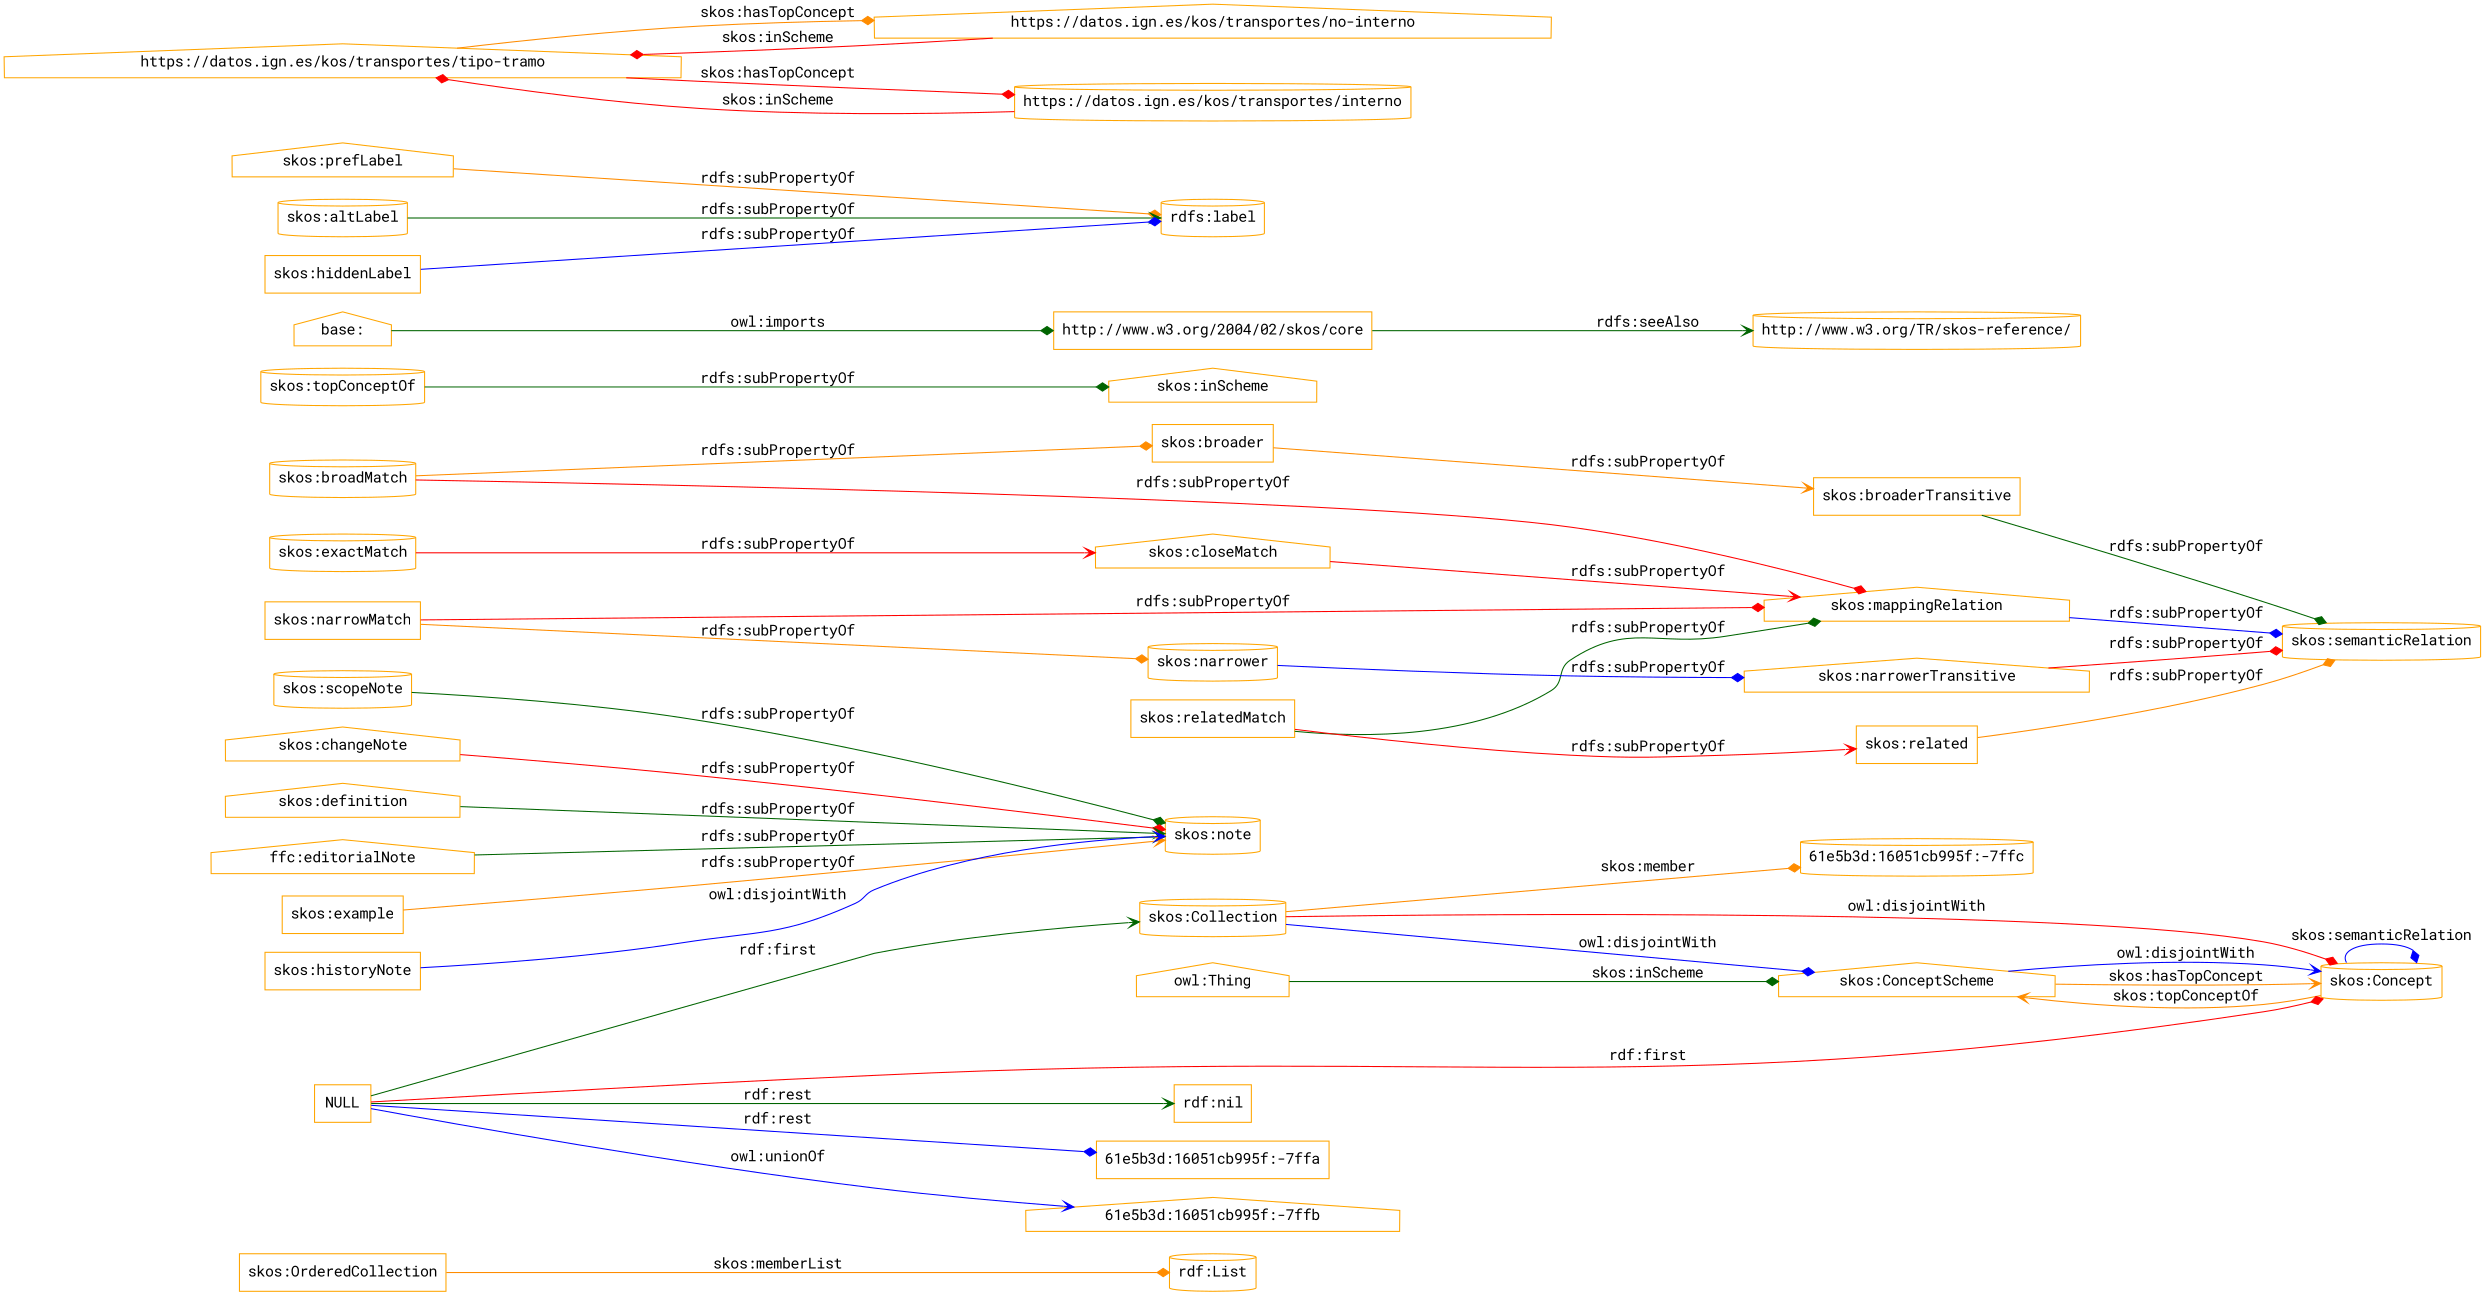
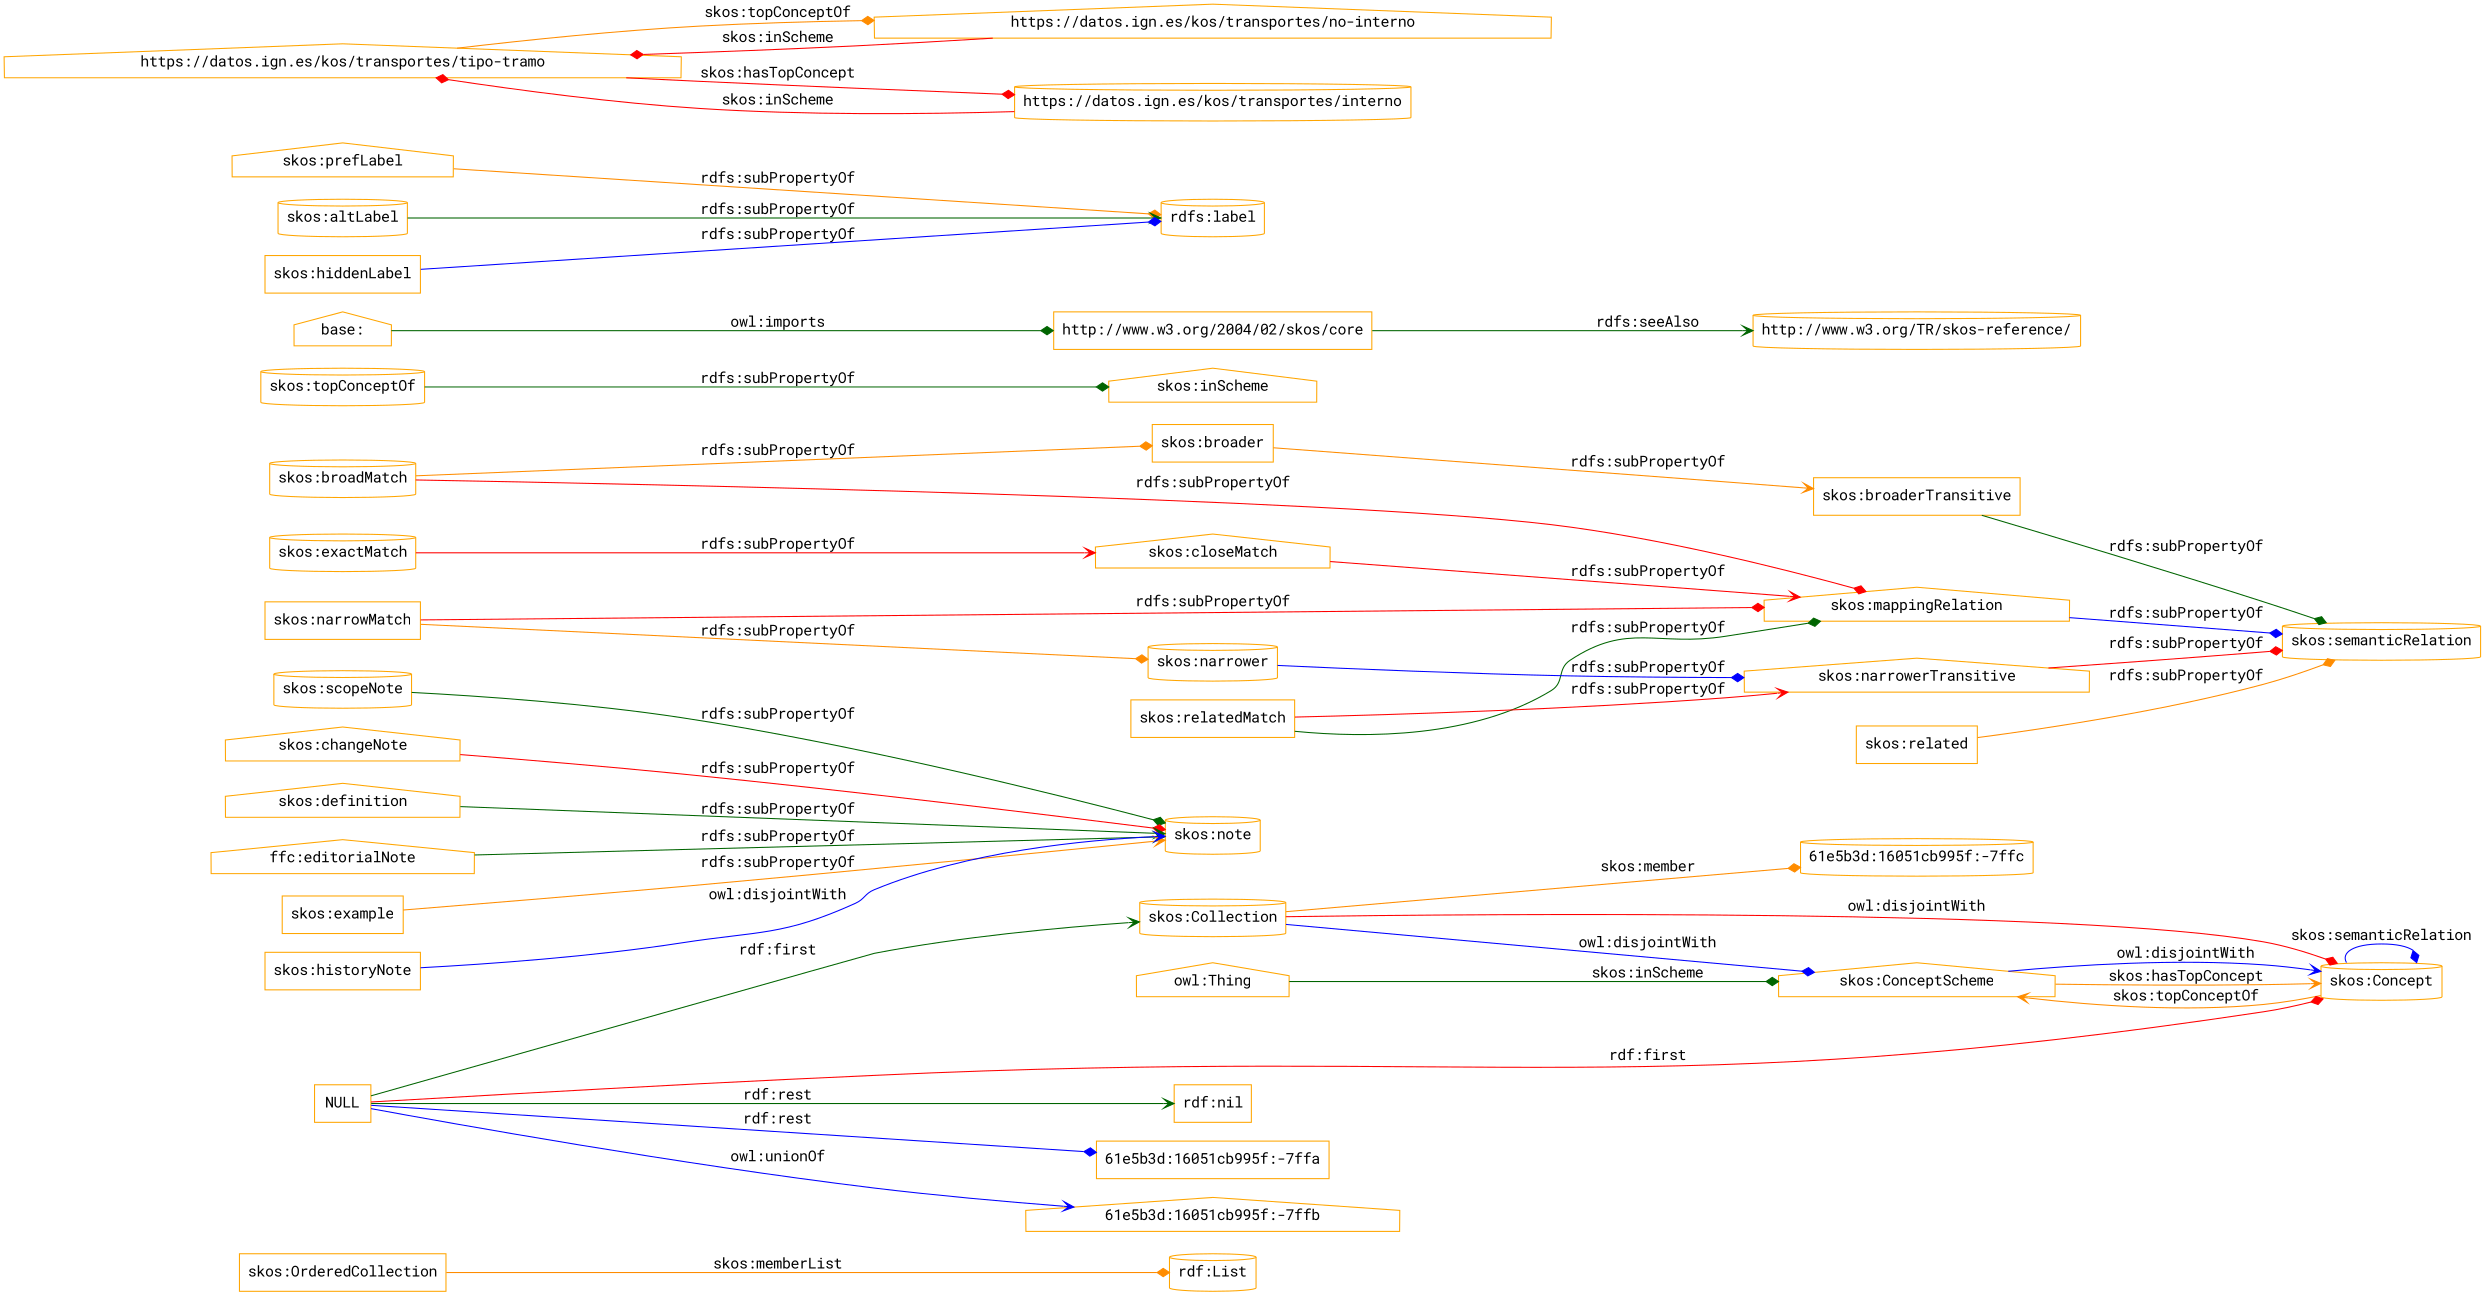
  digraph {
    fontname="Roboto Mono"
    rankdir=LR
    node [color=orange fontname="Roboto Mono" shape=cylinder]
    edge [arrowhead=diamond color=red fontname="Roboto Mono"]
    "skos:OrderedCollection" [shape=box]
    "rdf:List"
    "skos:Collection"
    "61e5b3d:16051cb995f:-7ffc"
    "skos:ConceptScheme" [shape=house]
    "skos:Concept"
    NULL [shape=box]
    "rdf:nil" [shape=box]
    "61e5b3d:16051cb995f:-7ffa" [shape=box]
    "61e5b3d:16051cb995f:-7ffb" [shape=house]
    "skos:scopeNote"
    "skos:note"
    "skos:closeMatch" [shape=house]
    "skos:mappingRelation" [shape=house]
    "skos:semanticRelation"
    "skos:relatedMatch" [shape=box]
    "skos:related" [shape=box]
    "skos:inScheme" [shape=house]
    "skos:topConceptOf"
    "skos:broadMatch"
    "skos:broader" [shape=box]
    "skos:broaderTransitive" [shape=box]
    "skos:changeNote" [shape=house]
    "skos:definition" [shape=house]
    n25 [label="ffc:editorialNote" shape=house]
    "skos:example" [shape=box]
    "skos:historyNote" [shape=box]
    "base:" [shape=house]
    "http://www.w3.org/2004/02/skos/core" [shape=box]
    "http://www.w3.org/TR/skos-reference/"
    "skos:exactMatch"
    "skos:prefLabel" [shape=house]
    "rdfs:label"
    "skos:altLabel"
    "https://datos.ign.es/kos/transportes/tipo-tramo" [shape=house]
    "https://datos.ign.es/kos/transportes/no-interno" [shape=house]
    "https://datos.ign.es/kos/transportes/interno"
    "skos:hiddenLabel" [shape=box]
    "skos:narrowMatch" [shape=box]
    "skos:narrower"
    "skos:narrowerTransitive" [shape=house]
    "owl:Thing" [shape=house]
    "skos:OrderedCollection" -> "rdf:List" [color=darkorange label="skos:memberList"]
    "skos:Collection" -> "61e5b3d:16051cb995f:-7ffc" [color=darkorange label="skos:member"]
    "skos:Collection" -> "skos:ConceptScheme" [color=blue label="owl:disjointWith"]
    "skos:Collection" -> "skos:Concept" [label="owl:disjointWith"]
    "skos:ConceptScheme" -> "skos:Concept" [arrowhead=vee color=blue label="owl:disjointWith"]
    "skos:ConceptScheme" -> "skos:Concept" [arrowhead=vee color=darkorange label="skos:hasTopConcept"]
    "skos:Concept" -> "skos:ConceptScheme" [arrowhead=vee color=darkorange label="skos:topConceptOf"]
    "skos:Concept" -> "skos:Concept" [color=blue label="skos:semanticRelation"]
    NULL -> "skos:Collection" [arrowhead=vee color=darkgreen label="rdf:first"]
    NULL -> "skos:Concept" [label="rdf:first"]
    NULL -> "rdf:nil" [arrowhead=vee color=darkgreen label="rdf:rest"]
    NULL -> "61e5b3d:16051cb995f:-7ffa" [color=blue label="rdf:rest"]
    NULL -> "61e5b3d:16051cb995f:-7ffb" [arrowhead=vee color=blue label="owl:unionOf"]
    "skos:scopeNote" -> "skos:note" [color=darkgreen label="rdfs:subPropertyOf"]
    "skos:closeMatch" -> "skos:mappingRelation" [arrowhead=vee label="rdfs:subPropertyOf"]
    "skos:mappingRelation" -> "skos:semanticRelation" [color=blue label="rdfs:subPropertyOf"]
    "skos:relatedMatch" -> "skos:mappingRelation" [color=darkgreen label="rdfs:subPropertyOf"]
-   "skos:relatedMatch" -> "skos:related" [arrowhead=vee label="rdfs:subPropertyOf"]
+   "skos:relatedMatch" -> "skos:narrowerTransitive" [arrowhead=vee label="rdfs:subPropertyOf"]
    "skos:related" -> "skos:semanticRelation" [color=darkorange label="rdfs:subPropertyOf"]
    "skos:topConceptOf" -> "skos:inScheme" [color=darkgreen label="rdfs:subPropertyOf"]
    "skos:broadMatch" -> "skos:mappingRelation" [label="rdfs:subPropertyOf"]
    "skos:broadMatch" -> "skos:broader" [color=darkorange label="rdfs:subPropertyOf"]
    "skos:broader" -> "skos:broaderTransitive" [arrowhead=vee color=darkorange label="rdfs:subPropertyOf"]
    "skos:broaderTransitive" -> "skos:semanticRelation" [color=darkgreen label="rdfs:subPropertyOf"]
    "skos:changeNote" -> "skos:note" [label="rdfs:subPropertyOf"]
    "skos:definition" -> "skos:note" [arrowhead=vee color=darkgreen label="rdfs:subPropertyOf"]
    n25 -> "skos:note" [arrowhead=vee color=darkgreen label="rdfs:subPropertyOf"]
    "skos:example" -> "skos:note" [arrowhead=vee color=darkorange label="rdfs:subPropertyOf"]
    "skos:historyNote" -> "skos:note" [arrowhead=vee color=blue label="owl:disjointWith"]
    "base:" -> "http://www.w3.org/2004/02/skos/core" [color=darkgreen label="owl:imports"]
    "http://www.w3.org/2004/02/skos/core" -> "http://www.w3.org/TR/skos-reference/" [arrowhead=vee color=darkgreen label="rdfs:seeAlso"]
    "skos:exactMatch" -> "skos:closeMatch" [arrowhead=vee label="rdfs:subPropertyOf"]
    "skos:prefLabel" -> "rdfs:label" [color=darkorange label="rdfs:subPropertyOf"]
    "skos:altLabel" -> "rdfs:label" [arrowhead=vee color=darkgreen label="rdfs:subPropertyOf"]
-   "https://datos.ign.es/kos/transportes/tipo-tramo" -> "https://datos.ign.es/kos/transportes/no-interno" [color=darkorange label="skos:hasTopConcept"]
+   "https://datos.ign.es/kos/transportes/tipo-tramo" -> "https://datos.ign.es/kos/transportes/no-interno" [color=darkorange label="skos:topConceptOf"]
    "https://datos.ign.es/kos/transportes/tipo-tramo" -> "https://datos.ign.es/kos/transportes/interno" [label="skos:hasTopConcept"]
    "https://datos.ign.es/kos/transportes/no-interno" -> "https://datos.ign.es/kos/transportes/tipo-tramo" [label="skos:inScheme"]
    "https://datos.ign.es/kos/transportes/interno" -> "https://datos.ign.es/kos/transportes/tipo-tramo" [label="skos:inScheme"]
    "skos:hiddenLabel" -> "rdfs:label" [color=blue label="rdfs:subPropertyOf"]
    "skos:narrowMatch" -> "skos:mappingRelation" [label="rdfs:subPropertyOf"]
    "skos:narrowMatch" -> "skos:narrower" [color=darkorange label="rdfs:subPropertyOf"]
    "skos:narrower" -> "skos:narrowerTransitive" [color=blue label="rdfs:subPropertyOf"]
    "skos:narrowerTransitive" -> "skos:semanticRelation" [label="rdfs:subPropertyOf"]
    "owl:Thing" -> "skos:ConceptScheme" [color=darkgreen label="skos:inScheme"]
  }
